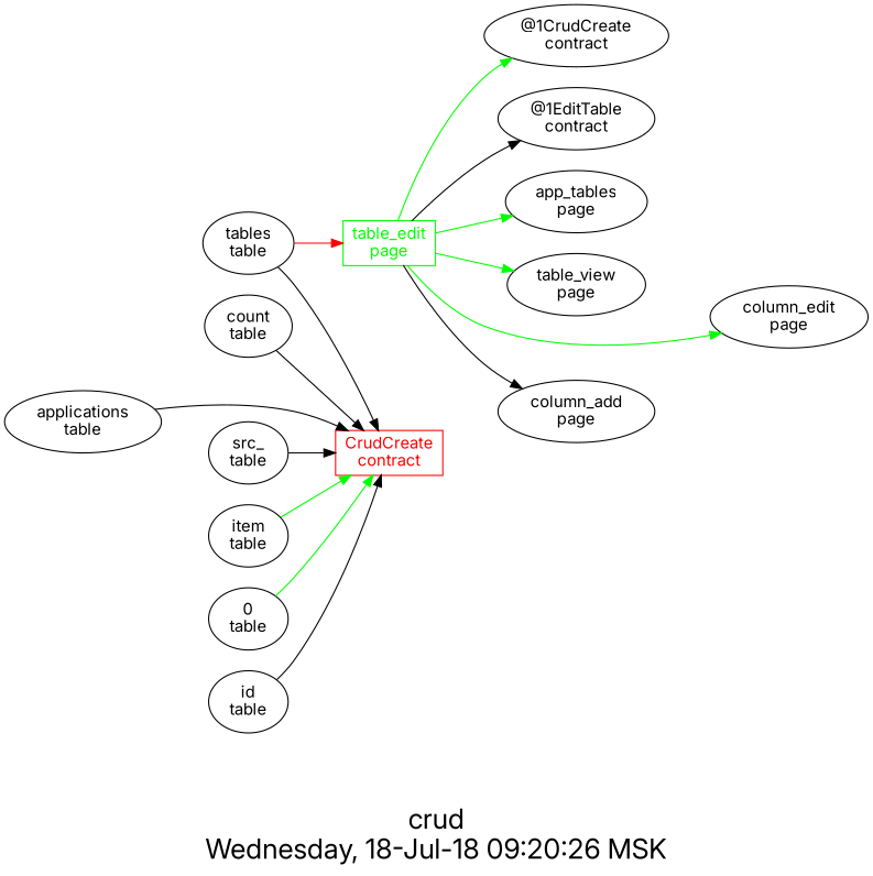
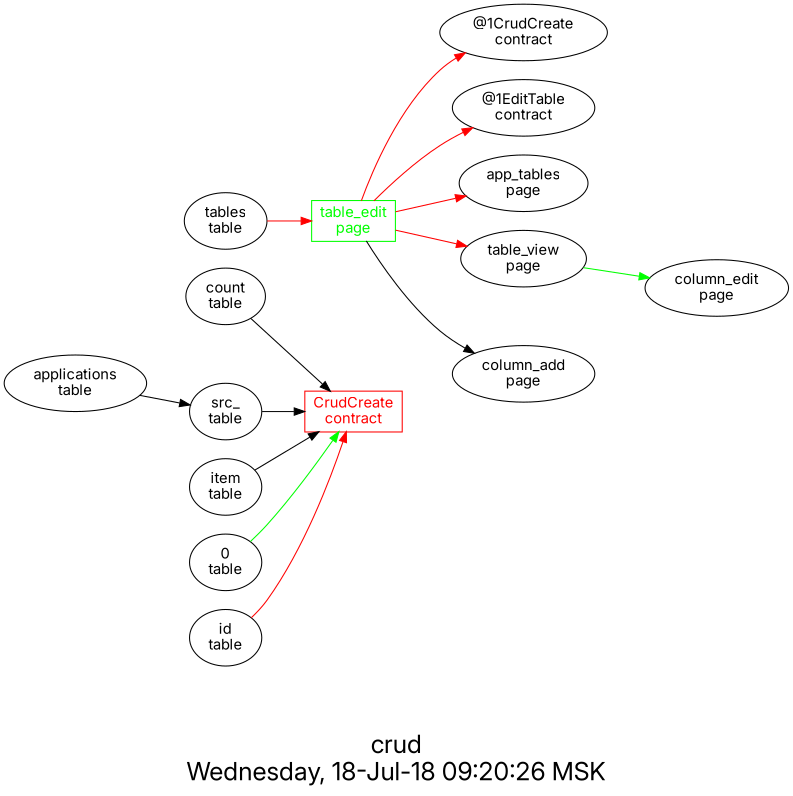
  digraph {
    fontname=Inter
    fontsize=24
    label="crud\nWednesday, 18-Jul-18 09:20:26 MSK"
    nojustify=true
    ordering=out
    rankdir=LR
    node [fontname=Inter]
    edge [fontname=Inter]
    "table_edit\npage" [color=green fontcolor=green group=pages shape=record]
    "@1CrudCreate\ncontract"
    "@1EditTable\ncontract"
    "app_tables\npage"
    "table_view\npage"
    "column_edit\npage"
    "column_add\npage"
    "tables\ntable"
    "CrudCreate\ncontract" [color=red fontcolor=red group=contracts shape=record]
    "count\ntable"
    "applications\ntable"
    "src_\ntable"
    "item\ntable"
    "0\ntable"
    "id\ntable"
-   "table_edit\npage" -> "@1CrudCreate\ncontract" [color=green]
-   "table_edit\npage" -> "@1EditTable\ncontract" [color=black]
-   "table_edit\npage" -> "app_tables\npage" [color=green]
-   "table_edit\npage" -> "table_view\npage" [color=green]
-   "table_edit\npage" -> "column_edit\npage" [color=green]
+   "table_edit\npage" -> "@1CrudCreate\ncontract" [color=red]
+   "table_edit\npage" -> "@1EditTable\ncontract" [color=red]
+   "table_edit\npage" -> "app_tables\npage" [color=red]
+   "table_edit\npage" -> "table_view\npage" [color=red]
+   "table_view\npage" -> "column_edit\npage" [color=green]
    "table_edit\npage" -> "column_add\npage" [color=black]
    "tables\ntable" -> "table_edit\npage" [color=red]
-   "tables\ntable" -> "CrudCreate\ncontract"
    "count\ntable" -> "CrudCreate\ncontract"
-   "applications\ntable" -> "CrudCreate\ncontract"
+   "applications\ntable" -> "src_\ntable"
    "src_\ntable" -> "CrudCreate\ncontract"
-   "item\ntable" -> "CrudCreate\ncontract" [color=green]
+   "item\ntable" -> "CrudCreate\ncontract"
    "0\ntable" -> "CrudCreate\ncontract" [color=green]
-   "id\ntable" -> "CrudCreate\ncontract"
+   "id\ntable" -> "CrudCreate\ncontract" [color=red]
  }
